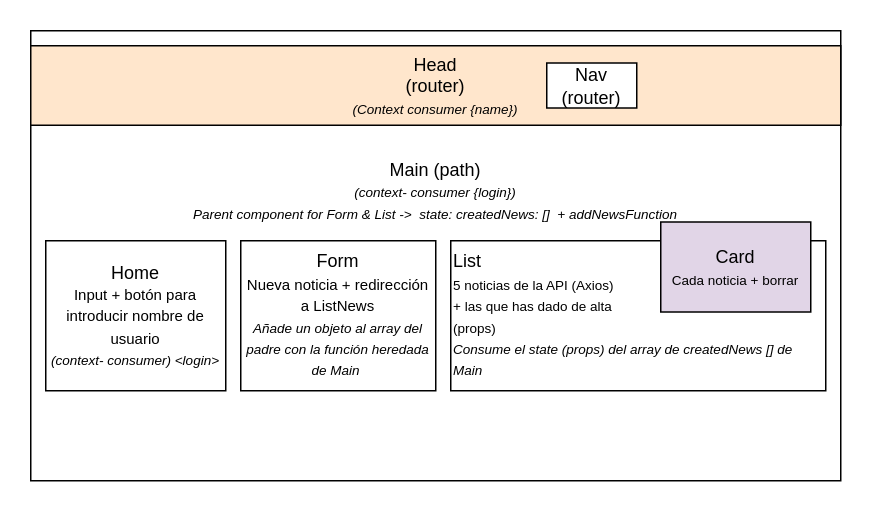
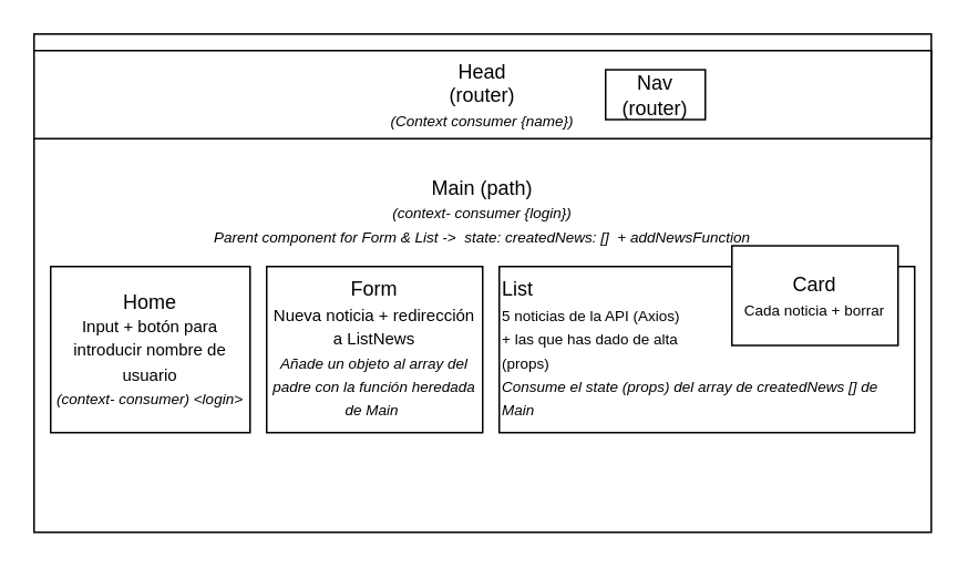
  <mxCell id="0" />
  <mxCell id="1" parent="0" />
  <mxCell id="2" value="Main (path)&lt;br&gt;&lt;i style=&quot;font-size: 9px&quot;&gt;(context- consumer {login})&lt;/i&gt;&lt;br&gt;&lt;font style=&quot;font-size: 9px&quot;&gt;&lt;i&gt;Parent component for Form &amp;amp; List -&amp;gt;&amp;nbsp;&amp;nbsp;state: createdNews: []&amp;nbsp; + addNewsFunction&lt;br&gt;&lt;/i&gt;&lt;/font&gt;&lt;br&gt;&lt;br&gt;&lt;br&gt;&lt;br&gt;&lt;br&gt;&lt;br&gt;" style="rounded=0;whiteSpace=wrap;html=1;" parent="1" vertex="1"><mxGeometry x="20" y="20" width="540" height="300" as="geometry" /></mxCell>
  <mxCell id="3" value="Home&lt;br&gt;&lt;font&gt;&lt;font size=&quot;1&quot;&gt;Input + botón para introducir nombre de usuario &lt;/font&gt;&lt;br&gt;&lt;font style=&quot;font-size: 9px&quot;&gt;&lt;i&gt;(context- consumer) &amp;lt;login&amp;gt;&lt;/i&gt;&lt;/font&gt;&lt;/font&gt;" style="rounded=0;whiteSpace=wrap;html=1;" parent="1" vertex="1"><mxGeometry x="30" y="160" width="120" height="100" as="geometry" /></mxCell>
- <mxCell id="4" value="Head &lt;br&gt;(router)&lt;br&gt;&lt;font style=&quot;font-size: 9px&quot;&gt;&lt;i&gt;(Context consumer {name})&lt;/i&gt;&lt;/font&gt;" style="rounded=0;whiteSpace=wrap;html=1;fillColor=#ffe6cc;" parent="1" vertex="1"><mxGeometry x="20" y="30" width="540" height="53" as="geometry" /></mxCell>
+ <mxCell id="4" value="Head &lt;br&gt;(router)&lt;br&gt;&lt;font style=&quot;font-size: 9px&quot;&gt;&lt;i&gt;(Context consumer {name})&lt;/i&gt;&lt;/font&gt;" style="rounded=0;whiteSpace=wrap;html=1;" parent="1" vertex="1"><mxGeometry x="20" y="30" width="540" height="53" as="geometry" /></mxCell>
  <mxCell id="5" value="Nav (router)" style="rounded=0;whiteSpace=wrap;html=1;" parent="1" vertex="1"><mxGeometry x="364" y="41.5" width="60" height="30" as="geometry" /></mxCell>
  <mxCell id="6" value="Form&lt;br&gt;&lt;font&gt;&lt;font size=&quot;1&quot;&gt;Nueva noticia + redirección a ListNews&lt;/font&gt;&lt;br&gt;&lt;font style=&quot;font-size: 9px&quot;&gt;&lt;i&gt;Añade un objeto al array del padre con la función heredada de Main&lt;/i&gt;&lt;/font&gt;&lt;font size=&quot;1&quot;&gt;&amp;nbsp;&lt;/font&gt;&lt;br&gt;&lt;/font&gt;" style="rounded=0;whiteSpace=wrap;html=1;" parent="1" vertex="1"><mxGeometry x="160" y="160" width="130" height="100" as="geometry" /></mxCell>
  <mxCell id="7" value="List&lt;br&gt;&lt;font style=&quot;font-size: 9px&quot;&gt;5 noticias de la API (Axios) &lt;br&gt;+ las que has dado de alta &lt;br&gt;(props)&lt;br&gt;&lt;i&gt;Consume el state (props) del array de createdNews [] de Main&lt;/i&gt;&lt;br&gt;&lt;/font&gt;" style="rounded=0;whiteSpace=wrap;html=1;align=left;" parent="1" vertex="1"><mxGeometry x="300" y="160" width="250" height="100" as="geometry" /></mxCell>
- <mxCell id="8" value="Card&lt;br&gt;&lt;font style=&quot;font-size: 9px&quot;&gt;Cada noticia + borrar&lt;/font&gt;" style="rounded=0;whiteSpace=wrap;html=1;fillColor=#e1d5e7;" parent="1" vertex="1"><mxGeometry x="440" y="147.5" width="100" height="60" as="geometry" /></mxCell>
+ <mxCell id="8" value="Card&lt;br&gt;&lt;font style=&quot;font-size: 9px&quot;&gt;Cada noticia + borrar&lt;/font&gt;" style="rounded=0;whiteSpace=wrap;html=1;" parent="1" vertex="1"><mxGeometry x="440" y="147.5" width="100" height="60" as="geometry" /></mxCell>
